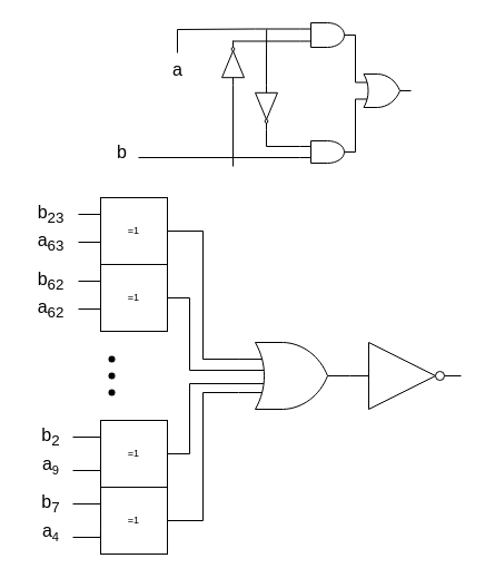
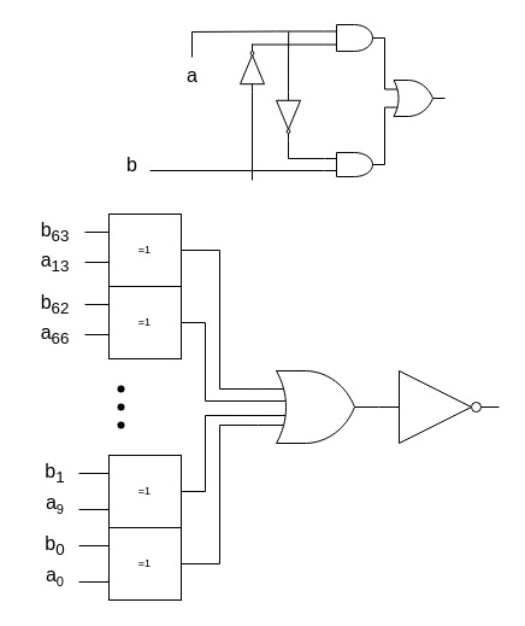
  <mxCell id="0" />
  <mxCell id="1" parent="0" />
  <mxCell id="2" style="edgeStyle=orthogonalEdgeStyle;rounded=0;orthogonalLoop=1;jettySize=auto;html=1;exitX=0;exitY=0.5;exitDx=0;exitDy=0;exitPerimeter=0;fontSize=16;endArrow=none;endFill=0;" edge="1" parent="1" source="3"><mxGeometry relative="1" as="geometry"><mxPoint x="239.152" y="26" as="targetPoint" /></mxGeometry></mxCell>
  <mxCell id="3" value="" style="verticalLabelPosition=bottom;shadow=0;dashed=0;align=center;html=1;verticalAlign=top;shape=mxgraph.electrical.logic_gates.inverter_2;rotation=90;" vertex="1" parent="1"><mxGeometry x="219" y="86" width="40" height="20" as="geometry" /></mxCell>
  <mxCell id="4" value="a" style="text;html=1;align=center;verticalAlign=middle;resizable=0;points=[];autosize=1;strokeColor=none;fillColor=none;fontSize=16;" vertex="1" parent="1"><mxGeometry x="144" y="47" width="30" height="30" as="geometry" /></mxCell>
  <mxCell id="5" style="edgeStyle=orthogonalEdgeStyle;rounded=0;orthogonalLoop=1;jettySize=auto;html=1;exitX=0;exitY=0.25;exitDx=0;exitDy=0;exitPerimeter=0;entryX=1;entryY=0.5;entryDx=0;entryDy=0;entryPerimeter=0;fontSize=16;endArrow=none;endFill=0;" edge="1" parent="1" source="8" target="3"><mxGeometry relative="1" as="geometry" /></mxCell>
  <mxCell id="6" style="edgeStyle=orthogonalEdgeStyle;rounded=0;orthogonalLoop=1;jettySize=auto;html=1;exitX=0;exitY=0.75;exitDx=0;exitDy=0;exitPerimeter=0;fontSize=16;endArrow=none;endFill=0;" edge="1" parent="1" source="8" target="9"><mxGeometry relative="1" as="geometry"><Array as="points"><mxPoint x="209" y="141" /><mxPoint x="209" y="141" /></Array></mxGeometry></mxCell>
  <mxCell id="7" style="edgeStyle=none;rounded=0;orthogonalLoop=1;jettySize=auto;html=1;exitX=1;exitY=0.5;exitDx=0;exitDy=0;exitPerimeter=0;entryX=0;entryY=0.75;entryDx=0;entryDy=0;entryPerimeter=0;fontSize=16;endArrow=none;endFill=0;" edge="1" parent="1" source="8" target="16"><mxGeometry relative="1" as="geometry" /></mxCell>
  <mxCell id="8" value="" style="verticalLabelPosition=bottom;shadow=0;dashed=0;align=center;html=1;verticalAlign=top;shape=mxgraph.electrical.logic_gates.logic_gate;operation=and;fontSize=16;" vertex="1" parent="1"><mxGeometry x="269" y="126" width="50" height="20" as="geometry" /></mxCell>
  <mxCell id="9" value="b" style="text;html=1;align=center;verticalAlign=middle;resizable=0;points=[];autosize=1;strokeColor=none;fillColor=none;fontSize=16;" vertex="1" parent="1"><mxGeometry x="94" y="121" width="30" height="30" as="geometry" /></mxCell>
  <mxCell id="10" style="edgeStyle=orthogonalEdgeStyle;rounded=0;orthogonalLoop=1;jettySize=auto;html=1;exitX=0;exitY=0.5;exitDx=0;exitDy=0;exitPerimeter=0;fontSize=16;endArrow=none;endFill=0;" edge="1" parent="1" source="12"><mxGeometry relative="1" as="geometry"><mxPoint x="209" y="149" as="targetPoint" /></mxGeometry></mxCell>
  <mxCell id="11" style="edgeStyle=orthogonalEdgeStyle;rounded=0;orthogonalLoop=1;jettySize=auto;html=1;entryX=0;entryY=0.75;entryDx=0;entryDy=0;entryPerimeter=0;fontSize=16;endArrow=none;endFill=0;" edge="1" parent="1" target="15"><mxGeometry relative="1" as="geometry"><mxPoint x="209" y="36" as="sourcePoint" /><Array as="points"><mxPoint x="269" y="36" /></Array></mxGeometry></mxCell>
  <mxCell id="12" value="" style="verticalLabelPosition=bottom;shadow=0;dashed=0;align=center;html=1;verticalAlign=top;shape=mxgraph.electrical.logic_gates.inverter_2;rotation=-90;" vertex="1" parent="1"><mxGeometry x="189" y="46" width="40" height="20" as="geometry" /></mxCell>
  <mxCell id="13" style="rounded=0;orthogonalLoop=1;jettySize=auto;html=1;exitX=1;exitY=0.5;exitDx=0;exitDy=0;exitPerimeter=0;entryX=0;entryY=0.25;entryDx=0;entryDy=0;entryPerimeter=0;fontSize=16;endArrow=none;endFill=0;" edge="1" parent="1" source="15" target="16"><mxGeometry relative="1" as="geometry" /></mxCell>
  <mxCell id="14" style="edgeStyle=orthogonalEdgeStyle;rounded=0;orthogonalLoop=1;jettySize=auto;html=1;exitX=0;exitY=0.25;exitDx=0;exitDy=0;exitPerimeter=0;fontSize=16;endArrow=none;endFill=0;" edge="1" parent="1" source="15" target="4"><mxGeometry relative="1" as="geometry"><mxPoint x="239" y="16" as="targetPoint" /><Array as="points"><mxPoint x="229" y="26" /><mxPoint x="229" y="26" /></Array></mxGeometry></mxCell>
  <mxCell id="15" value="" style="verticalLabelPosition=bottom;shadow=0;dashed=0;align=center;html=1;verticalAlign=top;shape=mxgraph.electrical.logic_gates.logic_gate;operation=and;fontSize=16;" vertex="1" parent="1"><mxGeometry x="269" y="20" width="50" height="22" as="geometry" /></mxCell>
  <mxCell id="16" value="" style="verticalLabelPosition=bottom;shadow=0;dashed=0;align=center;html=1;verticalAlign=top;shape=mxgraph.electrical.logic_gates.logic_gate;operation=or;fontSize=16;" vertex="1" parent="1"><mxGeometry x="319" y="66" width="50" height="30" as="geometry" /></mxCell>
  <mxCell id="17" style="edgeStyle=orthogonalEdgeStyle;rounded=0;orthogonalLoop=1;jettySize=auto;html=1;exitX=1;exitY=0.5;exitDx=0;exitDy=0;exitPerimeter=0;entryX=0;entryY=0.25;entryDx=0;entryDy=0;entryPerimeter=0;fontSize=16;endArrow=none;endFill=0;" edge="1" parent="1" source="18" target="44"><mxGeometry relative="1" as="geometry" /></mxCell>
  <mxCell id="18" value="" style="verticalLabelPosition=bottom;shadow=0;dashed=0;align=center;html=1;verticalAlign=top;shape=mxgraph.electrical.iec_logic_gates.xor;fontSize=16;" vertex="1" parent="1"><mxGeometry x="90" y="177" width="60" height="60" as="geometry" /></mxCell>
  <mxCell id="19" value="" style="edgeStyle=orthogonalEdgeStyle;rounded=0;orthogonalLoop=1;jettySize=auto;html=1;fontSize=16;endArrow=none;endFill=0;" edge="1" parent="1" source="20" target="18"><mxGeometry relative="1" as="geometry" /></mxCell>
- <mxCell id="20" value="b&lt;sub&gt;23&lt;/sub&gt;" style="text;html=1;align=center;verticalAlign=middle;resizable=0;points=[];autosize=1;strokeColor=none;fillColor=none;fontSize=16;" vertex="1" parent="1"><mxGeometry x="20" y="172" width="50" height="40" as="geometry" /></mxCell>
+ <mxCell id="20" value="b&lt;sub&gt;63&lt;/sub&gt;" style="text;html=1;align=center;verticalAlign=middle;resizable=0;points=[];autosize=1;strokeColor=none;fillColor=none;fontSize=16;" vertex="1" parent="1"><mxGeometry x="20" y="172" width="50" height="40" as="geometry" /></mxCell>
  <mxCell id="21" value="" style="edgeStyle=orthogonalEdgeStyle;rounded=0;orthogonalLoop=1;jettySize=auto;html=1;fontSize=16;endArrow=none;endFill=0;" edge="1" parent="1" source="22" target="18"><mxGeometry relative="1" as="geometry" /></mxCell>
- <mxCell id="22" value="&lt;span style=&quot;font-size: 16px;&quot;&gt;a&lt;/span&gt;&lt;sub&gt;63&lt;/sub&gt;" style="text;html=1;align=center;verticalAlign=middle;resizable=0;points=[];autosize=1;strokeColor=none;fillColor=none;fontSize=16;" vertex="1" parent="1"><mxGeometry x="20" y="197" width="50" height="40" as="geometry" /></mxCell>
+ <mxCell id="22" value="&lt;span style=&quot;font-size: 16px;&quot;&gt;a&lt;/span&gt;&lt;sub&gt;13&lt;/sub&gt;" style="text;html=1;align=center;verticalAlign=middle;resizable=0;points=[];autosize=1;strokeColor=none;fillColor=none;fontSize=16;" vertex="1" parent="1"><mxGeometry x="20" y="197" width="50" height="40" as="geometry" /></mxCell>
  <mxCell id="23" style="edgeStyle=orthogonalEdgeStyle;rounded=0;orthogonalLoop=1;jettySize=auto;html=1;exitX=1;exitY=0.5;exitDx=0;exitDy=0;exitPerimeter=0;fontSize=16;endArrow=none;endFill=0;entryX=0;entryY=0.25;entryDx=0;entryDy=0;entryPerimeter=0;" edge="1" parent="1" source="24" target="44"><mxGeometry relative="1" as="geometry"><mxPoint x="170" y="332" as="targetPoint" /><Array as="points"><mxPoint x="170" y="267" /><mxPoint x="170" y="332" /><mxPoint x="240" y="332" /><mxPoint x="240" y="322" /></Array></mxGeometry></mxCell>
  <mxCell id="24" value="" style="verticalLabelPosition=bottom;shadow=0;dashed=0;align=center;html=1;verticalAlign=top;shape=mxgraph.electrical.iec_logic_gates.xor;fontSize=16;" vertex="1" parent="1"><mxGeometry x="90" y="237" width="60" height="60" as="geometry" /></mxCell>
  <mxCell id="25" value="" style="edgeStyle=orthogonalEdgeStyle;rounded=0;orthogonalLoop=1;jettySize=auto;html=1;fontSize=16;endArrow=none;endFill=0;" edge="1" parent="1" source="26" target="24"><mxGeometry relative="1" as="geometry" /></mxCell>
  <mxCell id="26" value="b&lt;sub&gt;62&lt;/sub&gt;" style="text;html=1;align=center;verticalAlign=middle;resizable=0;points=[];autosize=1;strokeColor=none;fillColor=none;fontSize=16;" vertex="1" parent="1"><mxGeometry x="20" y="232" width="50" height="40" as="geometry" /></mxCell>
  <mxCell id="27" value="" style="edgeStyle=orthogonalEdgeStyle;rounded=0;orthogonalLoop=1;jettySize=auto;html=1;fontSize=16;endArrow=none;endFill=0;" edge="1" parent="1" source="28" target="24"><mxGeometry relative="1" as="geometry" /></mxCell>
- <mxCell id="28" value="&lt;span style=&quot;font-size: 16px;&quot;&gt;a&lt;/span&gt;&lt;sub&gt;62&lt;/sub&gt;" style="text;html=1;align=center;verticalAlign=middle;resizable=0;points=[];autosize=1;strokeColor=none;fillColor=none;fontSize=16;" vertex="1" parent="1"><mxGeometry x="20" y="257" width="50" height="40" as="geometry" /></mxCell>
+ <mxCell id="28" value="&lt;span style=&quot;font-size: 16px;&quot;&gt;a&lt;/span&gt;&lt;sub&gt;66&lt;/sub&gt;" style="text;html=1;align=center;verticalAlign=middle;resizable=0;points=[];autosize=1;strokeColor=none;fillColor=none;fontSize=16;" vertex="1" parent="1"><mxGeometry x="20" y="257" width="50" height="40" as="geometry" /></mxCell>
  <mxCell id="29" value="" style="shape=waypoint;sketch=0;size=6;pointerEvents=1;points=[];fillColor=none;resizable=0;rotatable=0;perimeter=centerPerimeter;snapToPoint=1;fontSize=16;" vertex="1" parent="1"><mxGeometry x="80" y="302" width="40" height="40" as="geometry" /></mxCell>
  <mxCell id="30" value="" style="shape=waypoint;sketch=0;size=6;pointerEvents=1;points=[];fillColor=none;resizable=0;rotatable=0;perimeter=centerPerimeter;snapToPoint=1;fontSize=16;" vertex="1" parent="1"><mxGeometry x="80" y="317" width="40" height="40" as="geometry" /></mxCell>
  <mxCell id="31" value="" style="shape=waypoint;sketch=0;size=6;pointerEvents=1;points=[];fillColor=none;resizable=0;rotatable=0;perimeter=centerPerimeter;snapToPoint=1;fontSize=16;" vertex="1" parent="1"><mxGeometry x="80" y="332" width="40" height="40" as="geometry" /></mxCell>
  <mxCell id="32" style="edgeStyle=orthogonalEdgeStyle;rounded=0;orthogonalLoop=1;jettySize=auto;html=1;exitX=1;exitY=0.5;exitDx=0;exitDy=0;exitPerimeter=0;entryX=0.227;entryY=0.617;entryDx=0;entryDy=0;entryPerimeter=0;fontSize=16;endArrow=none;endFill=0;" edge="1" parent="1" source="33" target="44"><mxGeometry relative="1" as="geometry"><Array as="points"><mxPoint x="170" y="407" /><mxPoint x="170" y="344" /></Array></mxGeometry></mxCell>
  <mxCell id="33" value="" style="verticalLabelPosition=bottom;shadow=0;dashed=0;align=center;html=1;verticalAlign=top;shape=mxgraph.electrical.iec_logic_gates.xor;fontSize=16;" vertex="1" parent="1"><mxGeometry x="90" y="377" width="60" height="60" as="geometry" /></mxCell>
  <mxCell id="34" value="" style="edgeStyle=orthogonalEdgeStyle;rounded=0;orthogonalLoop=1;jettySize=auto;html=1;fontSize=16;endArrow=none;endFill=0;" edge="1" parent="1" source="35" target="33"><mxGeometry relative="1" as="geometry"><Array as="points"><mxPoint x="90" y="392" /><mxPoint x="90" y="392" /></Array></mxGeometry></mxCell>
- <mxCell id="35" value="b&lt;sub&gt;2&lt;/sub&gt;" style="text;html=1;align=center;verticalAlign=middle;resizable=0;points=[];autosize=1;strokeColor=none;fillColor=none;fontSize=16;" vertex="1" parent="1"><mxGeometry x="25" y="372" width="40" height="40" as="geometry" /></mxCell>
+ <mxCell id="35" value="b&lt;sub&gt;1&lt;/sub&gt;" style="text;html=1;align=center;verticalAlign=middle;resizable=0;points=[];autosize=1;strokeColor=none;fillColor=none;fontSize=16;" vertex="1" parent="1"><mxGeometry x="25" y="372" width="40" height="40" as="geometry" /></mxCell>
  <mxCell id="36" value="" style="edgeStyle=orthogonalEdgeStyle;rounded=0;orthogonalLoop=1;jettySize=auto;html=1;fontSize=16;endArrow=none;endFill=0;entryX=-0.001;entryY=0.671;entryDx=0;entryDy=0;entryPerimeter=0;" edge="1" parent="1" source="37" target="33"><mxGeometry relative="1" as="geometry"><Array as="points"><mxPoint x="90" y="422" /></Array></mxGeometry></mxCell>
  <mxCell id="37" value="&lt;span style=&quot;font-size: 16px;&quot;&gt;a&lt;/span&gt;&lt;span style=&quot;font-size: 13.333px;&quot;&gt;&lt;sub&gt;9&lt;/sub&gt;&lt;/span&gt;" style="text;html=1;align=center;verticalAlign=middle;resizable=0;points=[];autosize=1;strokeColor=none;fillColor=none;fontSize=16;" vertex="1" parent="1"><mxGeometry x="25" y="397" width="40" height="40" as="geometry" /></mxCell>
  <mxCell id="38" style="edgeStyle=orthogonalEdgeStyle;rounded=0;orthogonalLoop=1;jettySize=auto;html=1;exitX=1;exitY=0.5;exitDx=0;exitDy=0;exitPerimeter=0;entryX=0;entryY=0.75;entryDx=0;entryDy=0;entryPerimeter=0;fontSize=16;endArrow=none;endFill=0;" edge="1" parent="1" source="39" target="44"><mxGeometry relative="1" as="geometry" /></mxCell>
  <mxCell id="39" value="" style="verticalLabelPosition=bottom;shadow=0;dashed=0;align=center;html=1;verticalAlign=top;shape=mxgraph.electrical.iec_logic_gates.xor;fontSize=16;" vertex="1" parent="1"><mxGeometry x="90" y="437" width="60" height="60" as="geometry" /></mxCell>
  <mxCell id="40" value="" style="edgeStyle=orthogonalEdgeStyle;rounded=0;orthogonalLoop=1;jettySize=auto;html=1;fontSize=16;endArrow=none;endFill=0;" edge="1" parent="1" target="39"><mxGeometry relative="1" as="geometry"><mxPoint x="65" y="452" as="sourcePoint" /><Array as="points"><mxPoint x="90" y="452" /><mxPoint x="90" y="452" /></Array></mxGeometry></mxCell>
  <mxCell id="41" value="" style="edgeStyle=orthogonalEdgeStyle;rounded=0;orthogonalLoop=1;jettySize=auto;html=1;fontSize=16;endArrow=none;endFill=0;entryX=-0.001;entryY=0.671;entryDx=0;entryDy=0;entryPerimeter=0;" edge="1" parent="1" source="42" target="39"><mxGeometry relative="1" as="geometry"><Array as="points"><mxPoint x="90" y="482" /></Array></mxGeometry></mxCell>
- <mxCell id="42" value="&lt;span style=&quot;font-size: 16px;&quot;&gt;a&lt;/span&gt;&lt;span style=&quot;font-size: 13.333px;&quot;&gt;&lt;sub&gt;4&lt;/sub&gt;&lt;/span&gt;" style="text;html=1;align=center;verticalAlign=middle;resizable=0;points=[];autosize=1;strokeColor=none;fillColor=none;fontSize=16;" vertex="1" parent="1"><mxGeometry x="25" y="457" width="40" height="40" as="geometry" /></mxCell>
- <mxCell id="43" value="b&lt;sub&gt;7&lt;/sub&gt;" style="text;html=1;align=center;verticalAlign=middle;resizable=0;points=[];autosize=1;strokeColor=none;fillColor=none;fontSize=16;" vertex="1" parent="1"><mxGeometry x="25" y="432" width="40" height="40" as="geometry" /></mxCell>
+ <mxCell id="42" value="&lt;span style=&quot;font-size: 16px;&quot;&gt;a&lt;/span&gt;&lt;span style=&quot;font-size: 13.333px;&quot;&gt;&lt;sub&gt;0&lt;/sub&gt;&lt;/span&gt;" style="text;html=1;align=center;verticalAlign=middle;resizable=0;points=[];autosize=1;strokeColor=none;fillColor=none;fontSize=16;" vertex="1" parent="1"><mxGeometry x="25" y="457" width="40" height="40" as="geometry" /></mxCell>
+ <mxCell id="43" value="b&lt;sub&gt;0&lt;/sub&gt;" style="text;html=1;align=center;verticalAlign=middle;resizable=0;points=[];autosize=1;strokeColor=none;fillColor=none;fontSize=16;" vertex="1" parent="1"><mxGeometry x="25" y="432" width="40" height="40" as="geometry" /></mxCell>
  <mxCell id="44" value="" style="verticalLabelPosition=bottom;shadow=0;dashed=0;align=center;html=1;verticalAlign=top;shape=mxgraph.electrical.logic_gates.logic_gate;operation=or;fontSize=16;" vertex="1" parent="1"><mxGeometry x="214" y="307" width="100" height="60" as="geometry" /></mxCell>
  <mxCell id="45" value="" style="verticalLabelPosition=bottom;shadow=0;dashed=0;align=center;html=1;verticalAlign=top;shape=mxgraph.electrical.logic_gates.inverter_2;fontSize=16;" vertex="1" parent="1"><mxGeometry x="314" y="307" width="100" height="60" as="geometry" /></mxCell>
